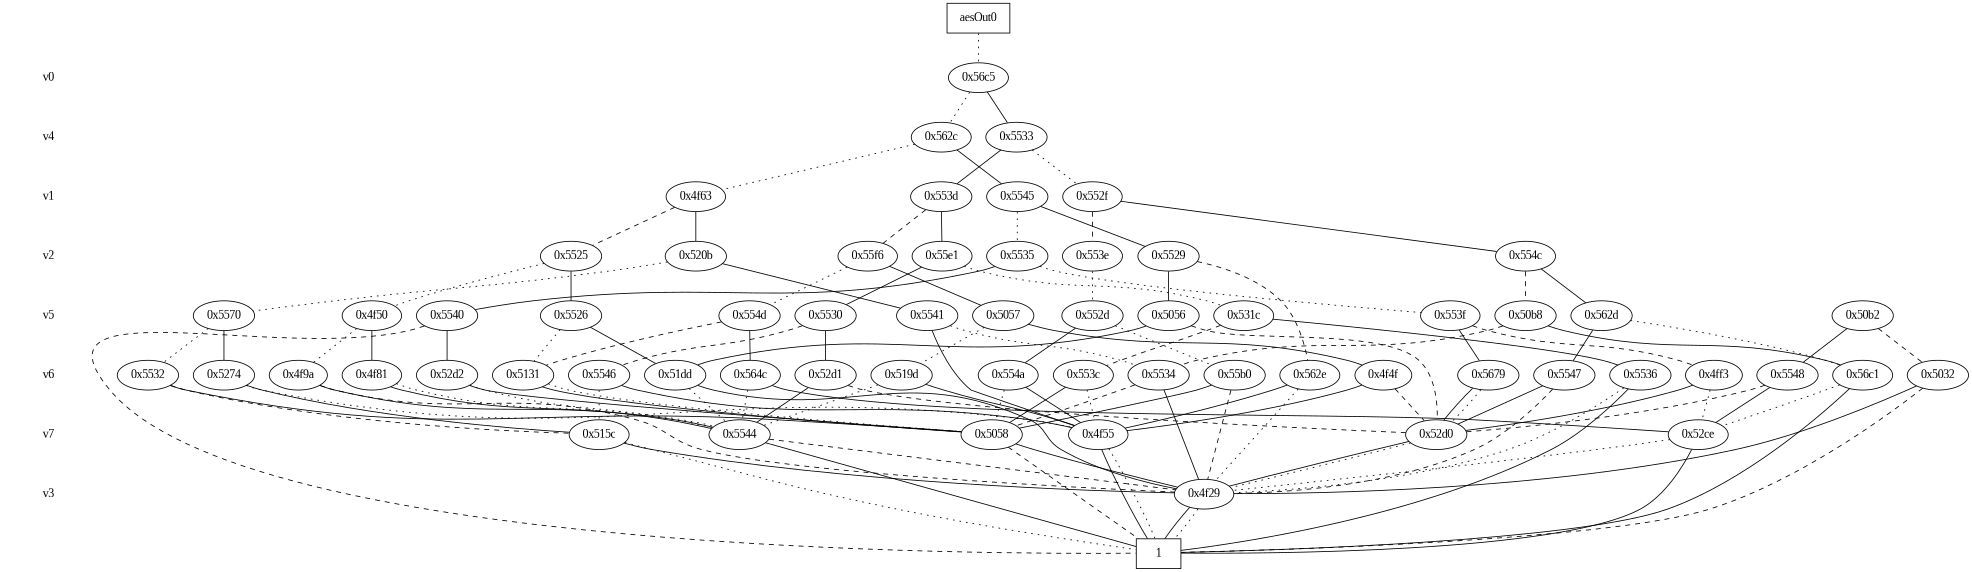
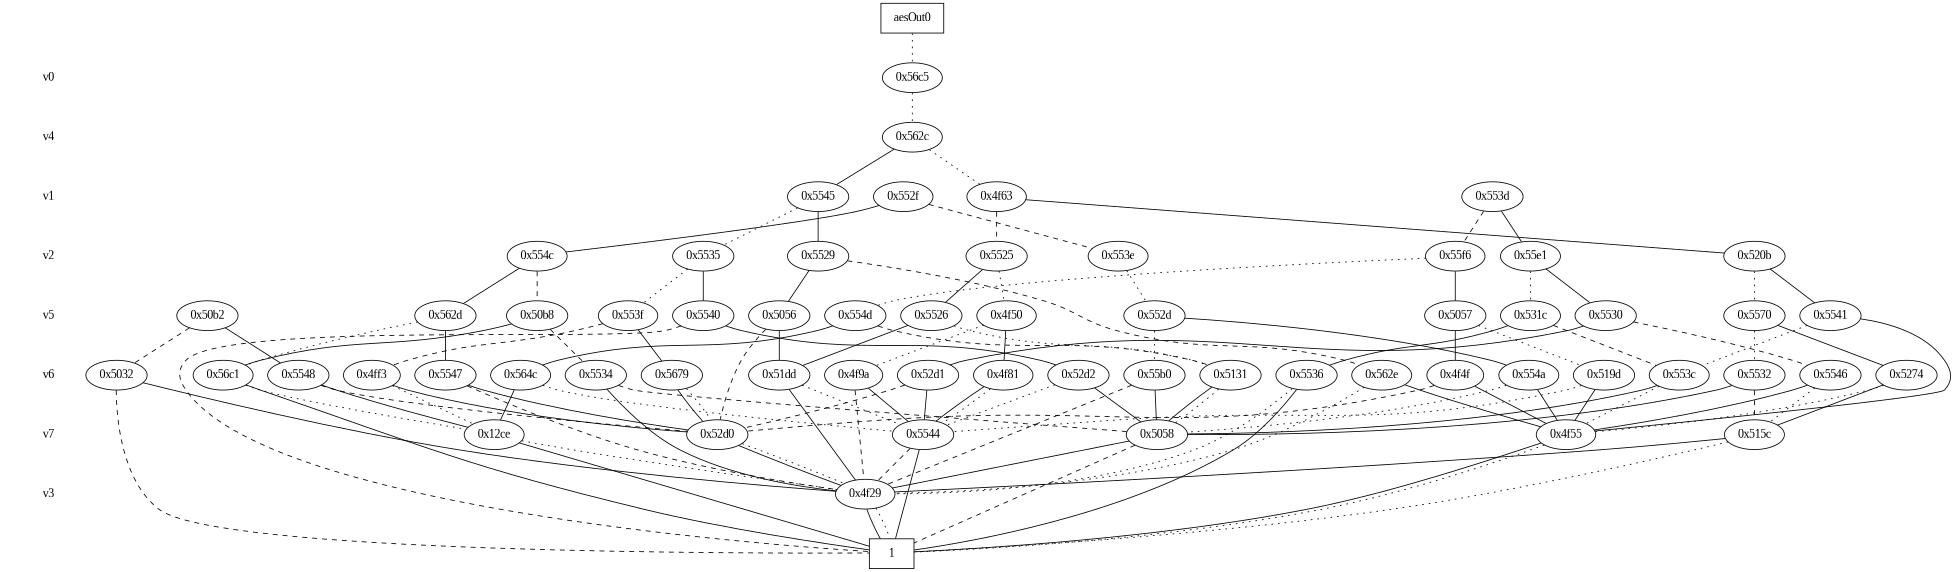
  digraph {
    fontname="Liberation Serif"
    node [fontname="Liberation Serif"]
    edge [dir=none fontname="Liberation Serif"]
    "CONST NODES" [shape=plaintext style=invis]
    " v0 " [shape=plaintext]
    " v4 " [shape=plaintext]
    " v1 " [shape=plaintext]
    " v2 " [shape=plaintext]
    " v5 " [shape=plaintext]
    " v6 " [shape=plaintext]
    " v7 " [shape=plaintext]
    " v3 " [shape=plaintext]
    "  aesOut0  " [shape=box]
    "0x56c5"
    "0x562c"
-   "0x5533"
    "0x552f"
    "0x5545"
    "0x553d"
    "0x4f63"
    "0x5535"
    "0x55f6"
    "0x55e1"
    "0x5525"
    "0x520b"
    "0x554c"
    "0x5529"
    "0x553e"
    "0x5540"
    "0x5570"
    "0x50b8"
    "0x5530"
    "0x4f50"
    "0x5526"
    "0x552d"
    "0x562d"
    "0x531c"
    "0x50b2"
    "0x553f"
    "0x5057"
    "0x5541"
    "0x554d"
    "0x5056"
    "0x519d"
    "0x51dd"
    "0x56c1"
    "0x554a"
    "0x5534"
    "0x4f4f"
    "0x4f81"
    "0x5274"
    "0x5032"
    "0x52d1"
    "0x5546"
    "0x5536"
    "0x562e"
    "0x4f9a"
    "0x4ff3"
    "0x5679"
    "0x5547"
    "0x52d2"
    "0x5131"
    "0x5532"
    "0x553c"
    "0x55b0"
    "0x564c"
    "0x5548"
    n65 [label="0x4f55"]
    "0x5058"
    "0x515c"
    "0x5544"
-   "0x52ce"
+   "0x52ce" [label="0x12ce"]
    "0x52d0"
    "0x4f29"
    n72 [label=1 shape=box]
    subgraph sub_1 {
      "CONST NODES"
      " v0 "
      " v4 "
      " v1 "
      " v2 "
      " v5 "
      " v6 "
      " v7 "
      " v3 "
    }
    subgraph sub_2 {
      rank=same
      "  aesOut0  "
    }
    subgraph sub_3 {
      rank=same
      " v0 "
      "0x56c5"
    }
    subgraph sub_4 {
      rank=same
      " v4 "
      "0x562c"
-     "0x5533"
    }
    subgraph sub_5 {
      rank=same
      " v1 "
      "0x552f"
      "0x5545"
      "0x553d"
      "0x4f63"
    }
    subgraph sub_6 {
      rank=same
      " v2 "
      "0x5535"
      "0x55f6"
      "0x55e1"
      "0x5525"
      "0x520b"
      "0x554c"
      "0x5529"
      "0x553e"
    }
    subgraph sub_7 {
      rank=same
      " v5 "
      "0x5540"
      "0x5570"
      "0x50b8"
      "0x5530"
      "0x4f50"
      "0x5526"
      "0x552d"
      "0x562d"
      "0x531c"
      "0x50b2"
      "0x553f"
      "0x5057"
      "0x5541"
      "0x554d"
      "0x5056"
    }
    subgraph sub_8 {
      rank=same
      " v6 "
      "0x519d"
      "0x51dd"
      "0x56c1"
      "0x554a"
      "0x5534"
      "0x4f4f"
      "0x4f81"
      "0x5274"
      "0x5032"
      "0x52d1"
      "0x5546"
      "0x5536"
      "0x562e"
      "0x4f9a"
      "0x4ff3"
      "0x5679"
      "0x5547"
      "0x52d2"
      "0x5131"
      "0x5532"
      "0x553c"
      "0x55b0"
      "0x564c"
      "0x5548"
    }
    subgraph sub_9 {
      rank=same
      " v7 "
      n65
      "0x5058"
      "0x515c"
      "0x5544"
      "0x52ce"
      "0x52d0"
    }
    subgraph sub_10 {
      rank=same
      " v3 "
      "0x4f29"
    }
    subgraph sub_11 {
      rank=same
      "CONST NODES"
      subgraph sub_12 {
        rank=same
        n72
      }
    }
    " v0 " -> " v4 " [style=invis]
    " v4 " -> " v1 " [style=invis]
    " v1 " -> " v2 " [style=invis]
    " v2 " -> " v5 " [style=invis]
    " v5 " -> " v6 " [style=invis]
    " v6 " -> " v7 " [style=invis]
    " v7 " -> " v3 " [style=invis]
    " v3 " -> "CONST NODES" [style=invis]
    "  aesOut0  " -> "0x56c5" [style=dotted]
    "0x56c5" -> "0x562c" [style=dotted]
-   "0x56c5" -> "0x5533"
    "0x562c" -> "0x5545"
    "0x562c" -> "0x4f63" [style=dotted]
-   "0x5533" -> "0x552f" [style=dotted]
-   "0x5533" -> "0x553d"
    "0x552f" -> "0x554c"
    "0x552f" -> "0x553e" [style=dashed]
    "0x5545" -> "0x5535" [style=dotted]
    "0x5545" -> "0x5529"
    "0x553d" -> "0x55f6" [style=dashed]
    "0x553d" -> "0x55e1"
    "0x4f63" -> "0x5525" [style=dashed]
    "0x4f63" -> "0x520b"
    "0x5535" -> "0x5540"
    "0x5535" -> "0x553f" [style=dotted]
    "0x55f6" -> "0x5057"
    "0x55f6" -> "0x554d" [style=dotted]
    "0x55e1" -> "0x5530"
    "0x55e1" -> "0x531c" [style=dotted]
    "0x5525" -> "0x4f50" [style=dotted]
    "0x5525" -> "0x5526"
    "0x520b" -> "0x5570" [style=dotted]
    "0x520b" -> "0x5541"
    "0x554c" -> "0x50b8" [style=dashed]
    "0x554c" -> "0x562d"
    "0x5529" -> "0x5056"
    "0x5529" -> "0x562e" [style=dashed]
    "0x553e" -> "0x552d" [style=dotted]
    "0x5540" -> "0x52d2"
    "0x5540" -> n72 [style=dashed]
    "0x5570" -> "0x5274"
    "0x5570" -> "0x5532" [style=dotted]
    "0x50b8" -> "0x56c1"
    "0x50b8" -> "0x5534" [style=dashed]
    "0x5530" -> "0x52d1"
    "0x5530" -> "0x5546" [style=dashed]
    "0x4f50" -> "0x4f81"
    "0x4f50" -> "0x4f9a" [style=dotted]
    "0x5526" -> "0x51dd"
    "0x5526" -> "0x5131" [style=dotted]
    "0x552d" -> "0x554a"
    "0x552d" -> "0x55b0" [style=dotted]
    "0x562d" -> "0x56c1" [style=dotted]
    "0x562d" -> "0x5547"
    "0x531c" -> "0x5536"
    "0x531c" -> "0x553c" [style=dashed]
    "0x50b2" -> "0x5032" [style=dashed]
    "0x50b2" -> "0x5548"
    "0x553f" -> "0x4ff3" [style=dashed]
    "0x553f" -> "0x5679"
    "0x5057" -> "0x519d" [style=dotted]
    "0x5057" -> "0x4f4f"
-   "0x5541" -> "0x5534" [style=dotted]
+   "0x5541" -> "0x553c" [style=dotted]
    "0x5541" -> n65
    "0x554d" -> "0x5131" [style=dashed]
    "0x554d" -> "0x564c"
    "0x5056" -> "0x51dd"
    "0x5056" -> "0x52d0" [style=dashed]
    "0x519d" -> n65
    "0x519d" -> "0x5544" [style=dotted]
    "0x51dd" -> "0x5544" [style=dotted]
    "0x51dd" -> "0x4f29"
    "0x56c1" -> "0x52ce" [style=dotted]
    "0x56c1" -> n72
    "0x554a" -> n65
    "0x554a" -> "0x5058" [style=dotted]
    "0x5534" -> "0x5058" [style=dashed]
    "0x5534" -> "0x4f29"
    "0x4f4f" -> n65
    "0x4f4f" -> "0x52d0" [style=dashed]
    "0x4f81" -> "0x5544"
    "0x4f81" -> "0x5544" [style=dotted]
    "0x5274" -> n65 [style=dotted]
    "0x5274" -> "0x515c"
    "0x5032" -> "0x4f29"
    "0x5032" -> n72 [style=dashed]
    "0x52d1" -> "0x5544"
    "0x52d1" -> "0x52d0" [style=dashed]
    "0x5546" -> n65
    "0x5546" -> "0x515c" [style=dotted]
    "0x5536" -> "0x4f29" [style=dotted]
    "0x5536" -> n72
    "0x562e" -> n65
    "0x562e" -> "0x4f29" [style=dotted]
    "0x4f9a" -> "0x5544"
    "0x4f9a" -> "0x4f29" [style=dashed]
    "0x4ff3" -> "0x52ce" [style=dotted]
    "0x4ff3" -> "0x52d0"
    "0x5679" -> "0x52d0"
    "0x5679" -> "0x52d0" [style=dotted]
    "0x5547" -> "0x52d0"
    "0x5547" -> "0x4f29" [style=dashed]
    "0x52d2" -> "0x5058"
    "0x52d2" -> "0x5544" [style=dotted]
    "0x5131" -> "0x5058"
    "0x5131" -> "0x5058" [style=dotted]
    "0x5532" -> "0x5058"
    "0x5532" -> "0x515c" [style=dashed]
    "0x553c" -> n65 [style=dotted]
    "0x553c" -> "0x5058"
    "0x55b0" -> "0x5058"
    "0x55b0" -> "0x4f29" [style=dashed]
    "0x564c" -> "0x5544" [style=dotted]
    "0x564c" -> "0x52ce"
    "0x5548" -> "0x52ce"
    "0x5548" -> "0x52d0" [style=dashed]
    n65 -> n72
    n65 -> n72 [style=dotted]
    "0x5058" -> "0x4f29"
    "0x5058" -> n72 [style=dashed]
    "0x515c" -> "0x4f29"
    "0x515c" -> n72 [style=dotted]
    "0x5544" -> "0x4f29" [style=dashed]
    "0x5544" -> n72
    "0x52ce" -> "0x4f29" [style=dotted]
    "0x52ce" -> n72
    "0x52d0" -> "0x4f29"
    "0x52d0" -> "0x4f29" [style=dotted]
    "0x4f29" -> n72
    "0x4f29" -> n72 [style=dotted]
  }
